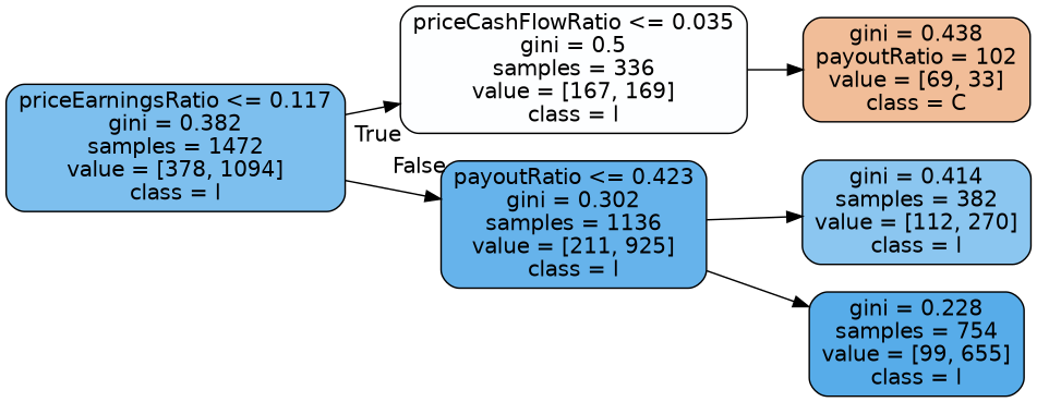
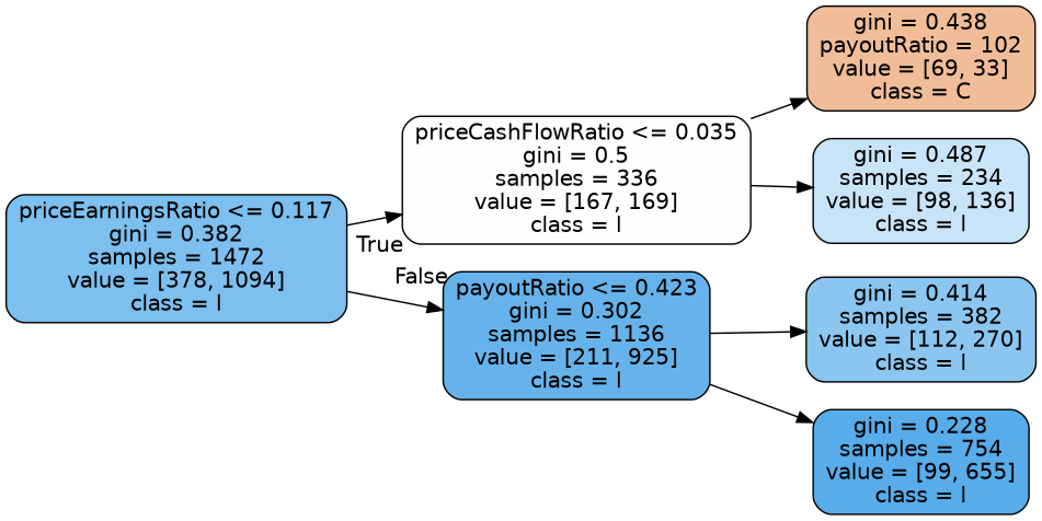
  digraph {
    rankdir=LR
    node [color=black fontname=helvetica shape=box style="filled, rounded"]
    edge [fontname=helvetica]
    n1 [fillcolor="#7dbfee" label="priceEarningsRatio <= 0.117\ngini = 0.382\nsamples = 1472\nvalue = [378, 1094]\nclass = l"]
    n2 [fillcolor="#fdfeff" label="priceCashFlowRatio <= 0.035\ngini = 0.5\nsamples = 336\nvalue = [167, 169]\nclass = l"]
    n3 [fillcolor="#66b3eb" label="payoutRatio <= 0.423\ngini = 0.302\nsamples = 1136\nvalue = [211, 925]\nclass = l"]
    n4 [fillcolor="#f1bd98" label="gini = 0.438\npayoutRatio = 102\nvalue = [69, 33]\nclass = C"]
+   n5 [fillcolor="#c8e4f8" label="gini = 0.487\nsamples = 234\nvalue = [98, 136]\nclass = l"]
    n6 [fillcolor="#8bc6f0" label="gini = 0.414\nsamples = 382\nvalue = [112, 270]\nclass = l"]
    n7 [fillcolor="#57ace9" label="gini = 0.228\nsamples = 754\nvalue = [99, 655]\nclass = l"]
    n1 -> n2 [headlabel=True labelangle=45 labeldistance=2.5]
    n1 -> n3 [headlabel=False labelangle=-45 labeldistance=2.5]
    n2 -> n4
+   n2 -> n5
    n3 -> n6
    n3 -> n7
  }
